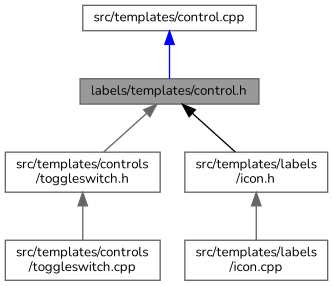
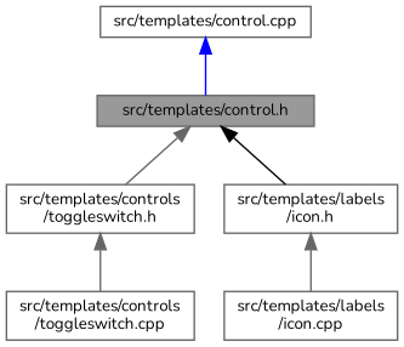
  digraph {
    fontname=Nunito
    node [color=grey40 fillcolor=white fontname=Nunito fontsize=10 shape=box style=filled]
    edge [color=gray40 dir=back fontname=Nunito fontsize=10 labelfontname=Helvetica labelfontsize=10 style=solid]
-   n1 [color=gray40 fillcolor=grey60 fontcolor=black height=0.2 label="labels/templates/control.h" width=0.4]
+   n1 [color=gray40 fillcolor=grey60 fontcolor=black height=0.2 label="src/templates/control.h" width=0.4]
    n2 [height=0.2 label="src/templates/controls\l/toggleswitch.h" width=0.4]
    n3 [height=0.2 label="src/templates/labels\l/icon.h" width=0.4]
    n4 [height=0.2 label="src/templates/control.cpp" width=0.4]
    n5 [height=0.2 label="src/templates/controls\l/toggleswitch.cpp" width=0.4]
    n6 [height=0.2 label="src/templates/labels\l/icon.cpp" width=0.4]
    n1 -> n2
    n1 -> n3 [color=black]
    n2 -> n5
    n3 -> n6
    n4 -> n1 [color=blue]
  }
